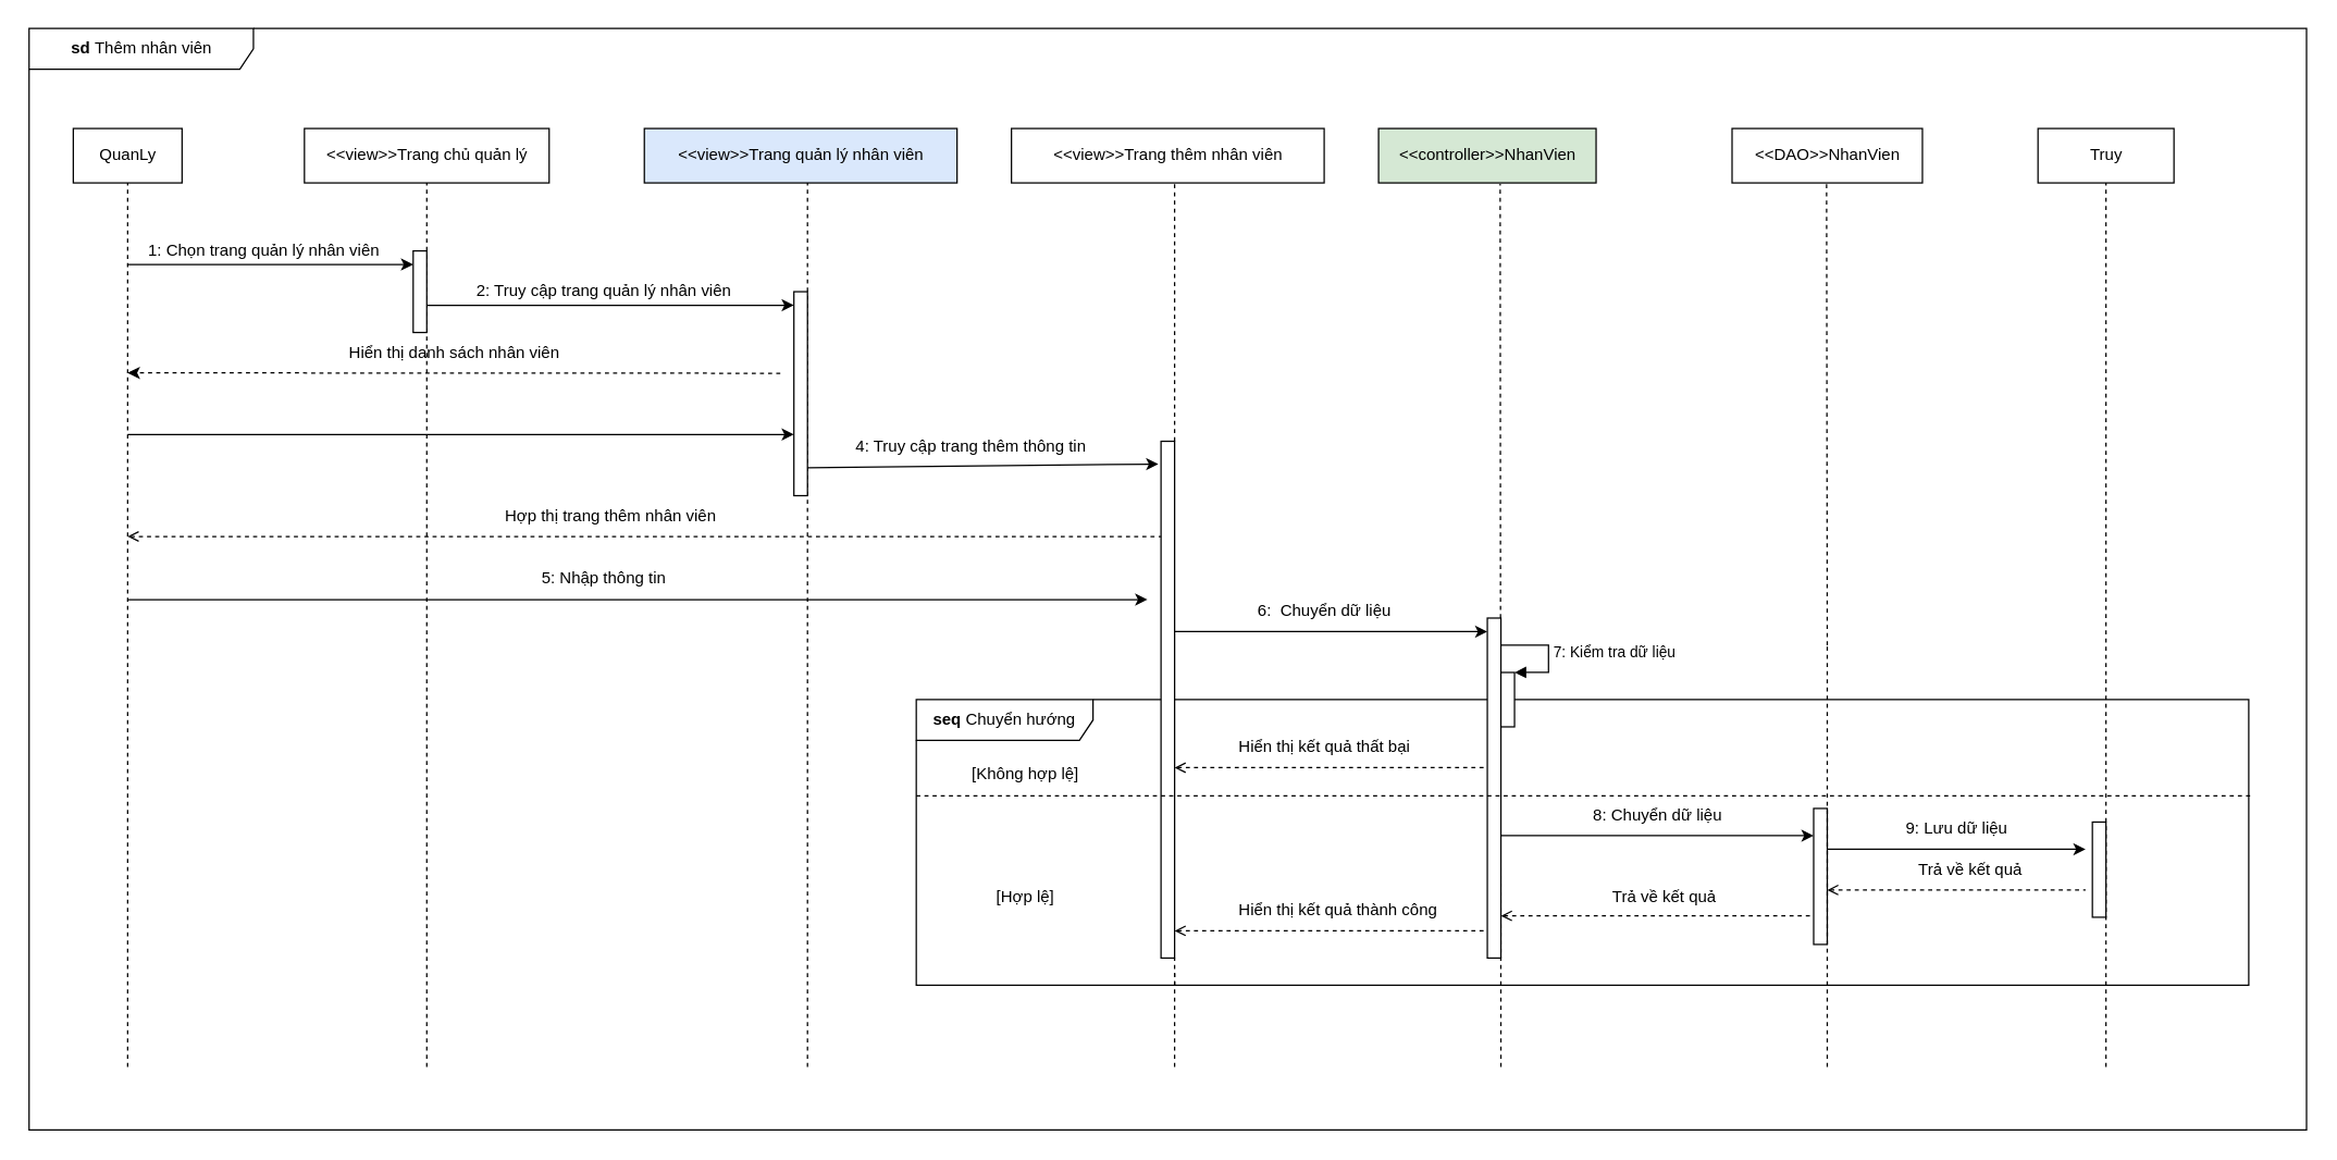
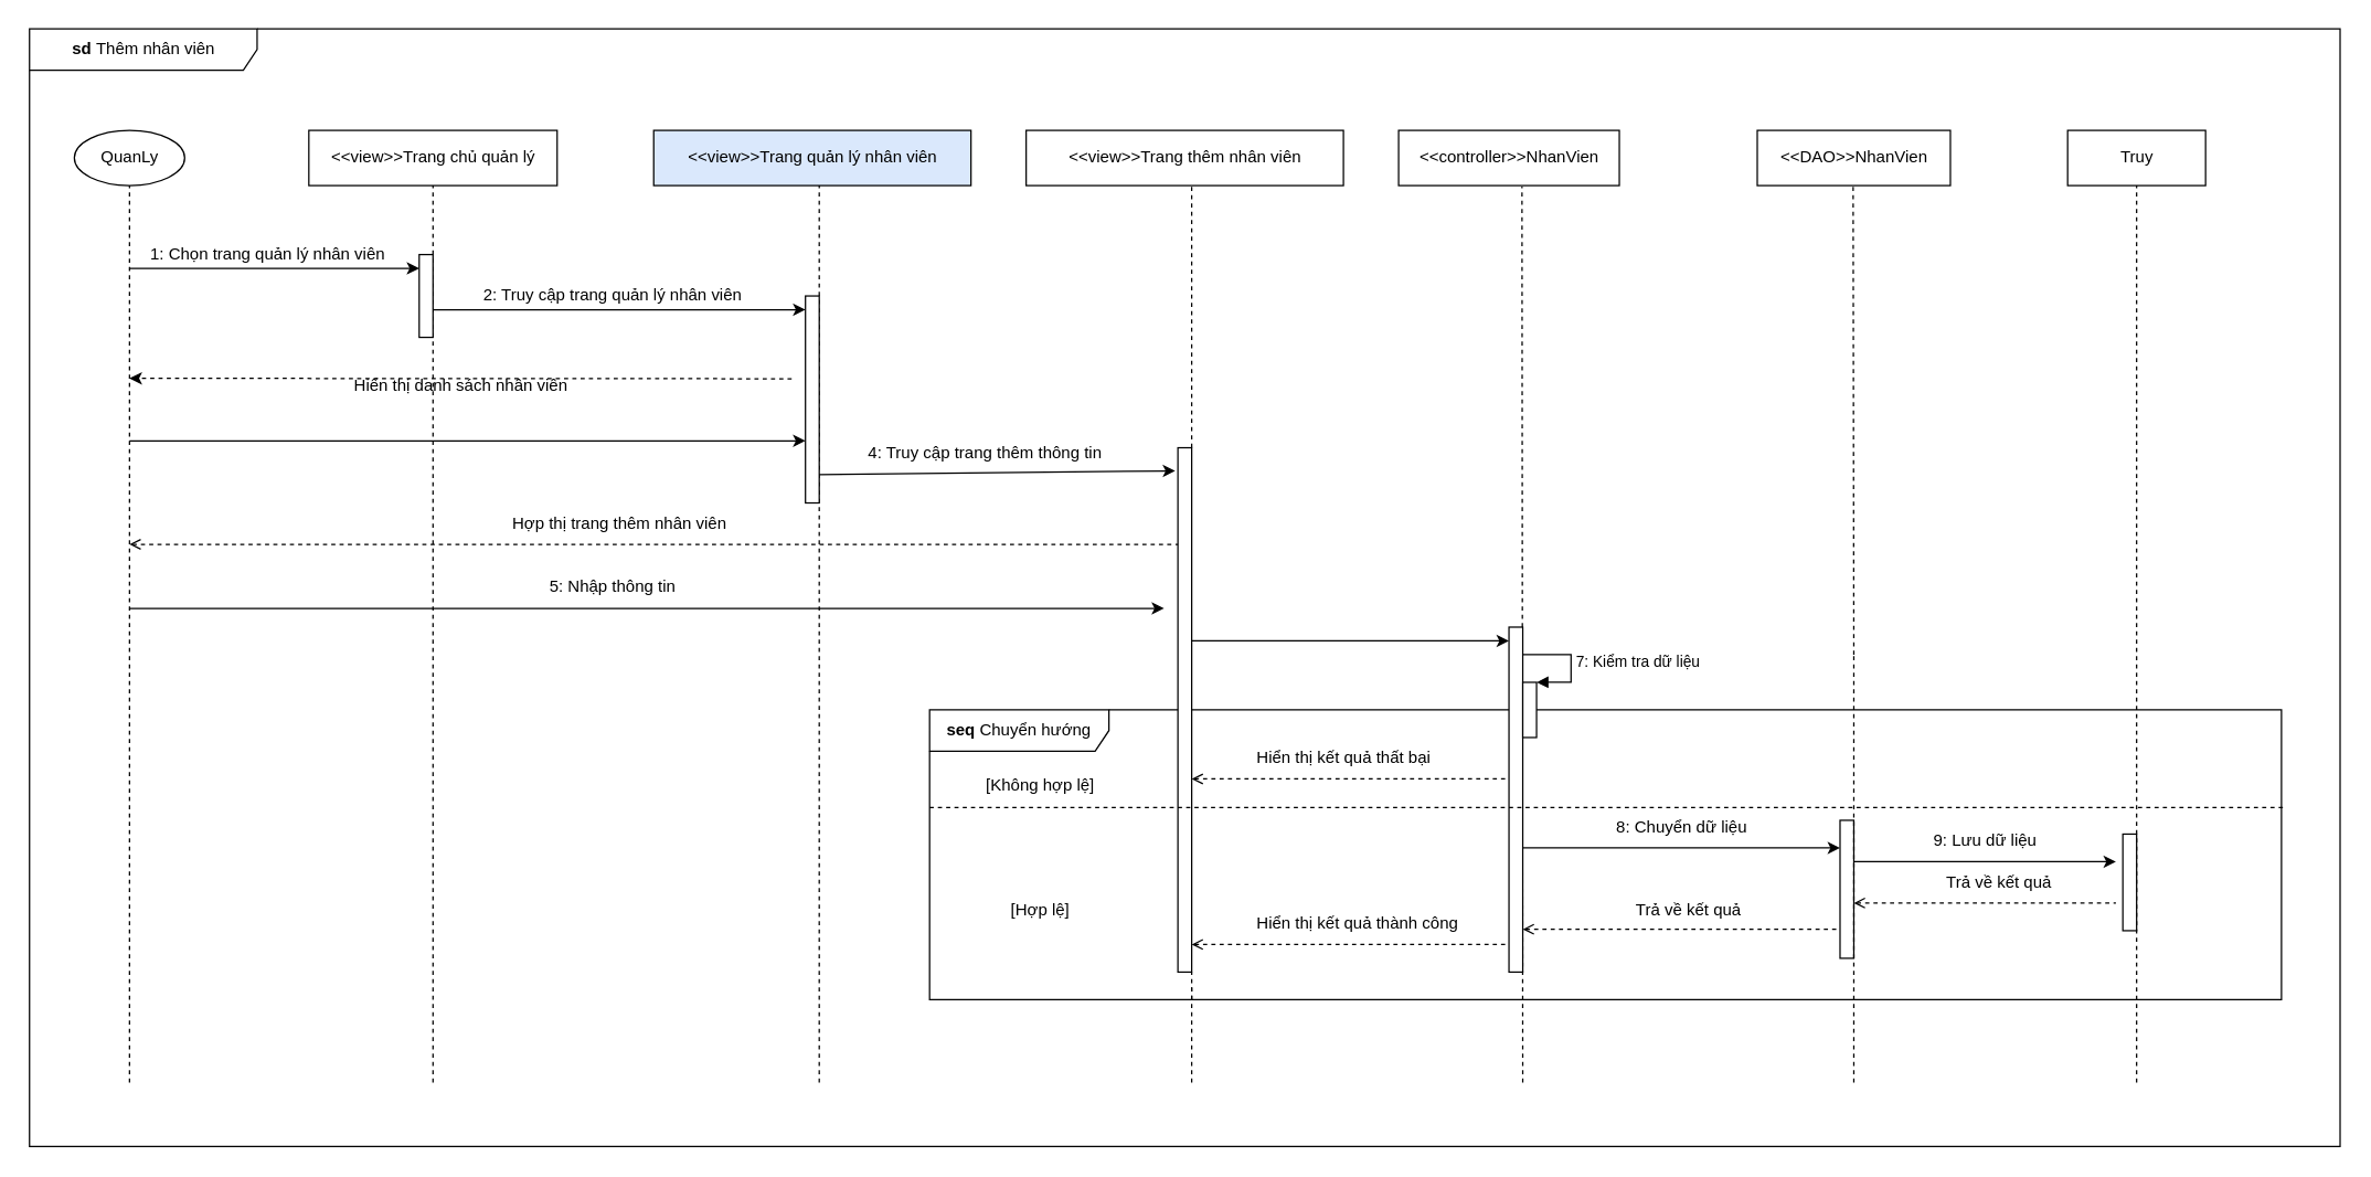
  <mxCell id="0" />
  <mxCell id="1" parent="0" />
  <mxCell id="2" value="&lt;b&gt;seq&lt;/b&gt; Chuyển hướng" style="shape=umlFrame;whiteSpace=wrap;html=1;width=130;height=30;" parent="1" vertex="1"><mxGeometry x="673" y="514" width="980" height="210" as="geometry" /></mxCell>
  <mxCell id="3" value="&lt;b&gt;sd &lt;/b&gt;Thêm nhân viên" style="shape=umlFrame;whiteSpace=wrap;html=1;width=165;height=30;" parent="1" vertex="1"><mxGeometry x="20.5" y="20.45" width="1675" height="810" as="geometry" /></mxCell>
  <mxCell id="4" value="&amp;lt;&amp;lt;view&amp;gt;&amp;gt;Trang chủ quản lý" style="html=1;" parent="1" vertex="1"><mxGeometry x="223" y="94" width="180" height="40" as="geometry" /></mxCell>
- <mxCell id="5" value="&amp;lt;&amp;lt;controller&amp;gt;&amp;gt;NhanVien" style="html=1;fillColor=#d5e8d4;" parent="1" vertex="1"><mxGeometry x="1013" y="94" width="160" height="40" as="geometry" /></mxCell>
+ <mxCell id="5" value="&amp;lt;&amp;lt;controller&amp;gt;&amp;gt;NhanVien" style="html=1;" parent="1" vertex="1"><mxGeometry x="1013" y="94" width="160" height="40" as="geometry" /></mxCell>
  <mxCell id="6" value="&amp;lt;&amp;lt;DAO&amp;gt;&amp;gt;NhanVien" style="html=1;" parent="1" vertex="1"><mxGeometry x="1273" y="94" width="140" height="40" as="geometry" /></mxCell>
  <mxCell id="7" value="Truy" style="html=1;" parent="1" vertex="1"><mxGeometry x="1498" y="94" width="100" height="40" as="geometry" /></mxCell>
  <mxCell id="8" value="" style="endArrow=none;dashed=1;html=1;rounded=0;entryX=0.5;entryY=1;entryDx=0;entryDy=0;" parent="1" target="58" edge="1"><mxGeometry width="50" height="50" relative="1" as="geometry"><mxPoint x="93" y="784" as="sourcePoint" /><mxPoint x="93" y="164" as="targetPoint" /></mxGeometry></mxCell>
  <mxCell id="9" value="" style="endArrow=classic;html=1;rounded=0;entryX=0;entryY=0.167;entryDx=0;entryDy=0;entryPerimeter=0;" parent="1" target="12" edge="1"><mxGeometry width="50" height="50" relative="1" as="geometry"><mxPoint x="93" y="194" as="sourcePoint" /><mxPoint x="283" y="195" as="targetPoint" /></mxGeometry></mxCell>
  <mxCell id="10" value="" style="endArrow=none;dashed=1;html=1;rounded=0;entryX=0.5;entryY=1;entryDx=0;entryDy=0;" parent="1" target="4" edge="1"><mxGeometry width="50" height="50" relative="1" as="geometry"><mxPoint x="313" y="784" as="sourcePoint" /><mxPoint x="343" y="184" as="targetPoint" /></mxGeometry></mxCell>
  <mxCell id="11" value="1: Chọn trang quản lý nhân viên" style="text;html=1;align=center;verticalAlign=middle;resizable=0;points=[];autosize=1;strokeColor=none;fillColor=none;" parent="1" vertex="1"><mxGeometry x="98" y="169" width="190" height="30" as="geometry" /></mxCell>
  <mxCell id="12" value="" style="html=1;points=[];perimeter=orthogonalPerimeter;" parent="1" vertex="1"><mxGeometry x="303" y="184" width="10" height="60" as="geometry" /></mxCell>
  <mxCell id="13" value="" style="endArrow=classic;html=1;rounded=0;" parent="1" edge="1"><mxGeometry width="50" height="50" relative="1" as="geometry"><mxPoint x="313" y="224" as="sourcePoint" /><mxPoint x="583" y="224" as="targetPoint" /></mxGeometry></mxCell>
  <mxCell id="14" value="" style="endArrow=none;dashed=1;html=1;rounded=0;entryX=0.559;entryY=1.017;entryDx=0;entryDy=0;entryPerimeter=0;" parent="1" target="5" edge="1"><mxGeometry width="50" height="50" relative="1" as="geometry"><mxPoint x="1103" y="784" as="sourcePoint" /><mxPoint x="1095.25" y="134" as="targetPoint" /></mxGeometry></mxCell>
  <mxCell id="15" value="" style="endArrow=none;dashed=1;html=1;rounded=0;entryX=0.5;entryY=1;entryDx=0;entryDy=0;startArrow=none;" parent="1" edge="1"><mxGeometry width="50" height="50" relative="1" as="geometry"><mxPoint x="1343" y="474" as="sourcePoint" /><mxPoint x="1342.5" y="134" as="targetPoint" /></mxGeometry></mxCell>
  <mxCell id="16" value="" style="endArrow=none;dashed=1;html=1;rounded=0;entryX=0.5;entryY=1;entryDx=0;entryDy=0;startArrow=none;" parent="1" target="7" edge="1"><mxGeometry width="50" height="50" relative="1" as="geometry"><mxPoint x="1548" y="784" as="sourcePoint" /><mxPoint x="1598" y="254" as="targetPoint" /></mxGeometry></mxCell>
  <mxCell id="17" value="" style="html=1;points=[];perimeter=orthogonalPerimeter;" parent="1" vertex="1"><mxGeometry x="1093" y="454" width="10" height="250" as="geometry" /></mxCell>
  <mxCell id="18" value="&amp;lt;&amp;lt;view&amp;gt;&amp;gt;Trang quản lý nhân viên" style="html=1;fillColor=#dae8fc;" parent="1" vertex="1"><mxGeometry x="473" y="94" width="230" height="40" as="geometry" /></mxCell>
  <mxCell id="19" value="" style="endArrow=none;dashed=1;html=1;rounded=0;" parent="1" edge="1"><mxGeometry width="50" height="50" relative="1" as="geometry"><mxPoint x="593" y="784" as="sourcePoint" /><mxPoint x="593" y="134" as="targetPoint" /></mxGeometry></mxCell>
  <mxCell id="20" value="" style="html=1;points=[];perimeter=orthogonalPerimeter;" parent="1" vertex="1"><mxGeometry x="1333" y="594" width="10" height="100" as="geometry" /></mxCell>
  <mxCell id="21" value="" style="endArrow=none;dashed=1;html=1;rounded=0;" parent="1" edge="1"><mxGeometry width="50" height="50" relative="1" as="geometry"><mxPoint x="1343" y="784" as="sourcePoint" /><mxPoint x="1343" y="473" as="targetPoint" /></mxGeometry></mxCell>
  <mxCell id="22" value="2: Truy cập trang quản lý nhân viên" style="text;html=1;align=center;verticalAlign=middle;resizable=0;points=[];autosize=1;strokeColor=none;fillColor=none;" parent="1" vertex="1"><mxGeometry x="338" y="199" width="210" height="30" as="geometry" /></mxCell>
  <mxCell id="23" value="" style="html=1;points=[];perimeter=orthogonalPerimeter;" parent="1" vertex="1"><mxGeometry x="1538" y="604" width="10" height="70" as="geometry" /></mxCell>
  <mxCell id="24" value="" style="endArrow=classic;html=1;rounded=0;dashed=1;" parent="1" edge="1"><mxGeometry width="50" height="50" relative="1" as="geometry"><mxPoint x="573" y="274" as="sourcePoint" /><mxPoint x="93" y="273.68" as="targetPoint" /></mxGeometry></mxCell>
  <mxCell id="25" value="" style="html=1;points=[];perimeter=orthogonalPerimeter;" parent="1" vertex="1"><mxGeometry x="583" y="214" width="10" height="150" as="geometry" /></mxCell>
- <mxCell id="26" value="Hiển thị danh sách nhân viên" style="text;html=1;align=center;verticalAlign=middle;resizable=0;points=[];autosize=1;strokeColor=none;fillColor=none;" parent="1" vertex="1"><mxGeometry x="243" y="244" width="180" height="30" as="geometry" /></mxCell>
+ <mxCell id="26" value="Hiển thị danh sách nhân viên" style="text;html=1;align=center;verticalAlign=middle;resizable=0;points=[];autosize=1;strokeColor=none;fillColor=none;" parent="1" vertex="1"><mxGeometry x="243" y="264" width="180" height="30" as="geometry" /></mxCell>
  <mxCell id="27" value="" style="endArrow=classic;html=1;rounded=0;" parent="1" edge="1"><mxGeometry width="50" height="50" relative="1" as="geometry"><mxPoint x="93" y="319" as="sourcePoint" /><mxPoint x="583" y="319" as="targetPoint" /></mxGeometry></mxCell>
  <mxCell id="28" value="" style="endArrow=classic;html=1;rounded=0;exitX=1.346;exitY=0.695;exitDx=0;exitDy=0;exitPerimeter=0;" parent="1" edge="1"><mxGeometry width="50" height="50" relative="1" as="geometry"><mxPoint x="1343" y="624" as="sourcePoint" /><mxPoint x="1533" y="624" as="targetPoint" /></mxGeometry></mxCell>
  <mxCell id="29" value="&amp;lt;&amp;lt;view&amp;gt;&amp;gt;Trang thêm nhân viên" style="html=1;" parent="1" vertex="1"><mxGeometry x="743" y="94" width="230" height="40" as="geometry" /></mxCell>
  <mxCell id="30" value="" style="endArrow=none;dashed=1;html=1;rounded=0;startArrow=none;" parent="1" source="31" edge="1"><mxGeometry width="50" height="50" relative="1" as="geometry"><mxPoint x="863" y="544" as="sourcePoint" /><mxPoint x="863" y="134" as="targetPoint" /></mxGeometry></mxCell>
  <mxCell id="31" value="" style="html=1;points=[];perimeter=orthogonalPerimeter;" parent="1" vertex="1"><mxGeometry x="853" y="324" width="10" height="380" as="geometry" /></mxCell>
  <mxCell id="32" value="" style="endArrow=none;dashed=1;html=1;rounded=0;" parent="1" edge="1"><mxGeometry width="50" height="50" relative="1" as="geometry"><mxPoint x="863" y="724" as="sourcePoint" /><mxPoint x="863" y="714" as="targetPoint" /></mxGeometry></mxCell>
  <mxCell id="33" value="" style="endArrow=classic;html=1;rounded=0;" parent="1" edge="1"><mxGeometry width="50" height="50" relative="1" as="geometry"><mxPoint x="93" y="440.45" as="sourcePoint" /><mxPoint x="843" y="440.45" as="targetPoint" /></mxGeometry></mxCell>
  <mxCell id="34" value="5: Nhập thông tin" style="text;html=1;align=center;verticalAlign=middle;resizable=0;points=[];autosize=1;strokeColor=none;fillColor=none;" parent="1" vertex="1"><mxGeometry x="388" y="415.45" width="110" height="20" as="geometry" /></mxCell>
  <mxCell id="35" value="" style="endArrow=classic;html=1;rounded=0;" parent="1" edge="1"><mxGeometry width="50" height="50" relative="1" as="geometry"><mxPoint x="863" y="464" as="sourcePoint" /><mxPoint x="1093" y="464" as="targetPoint" /></mxGeometry></mxCell>
- <mxCell id="36" value="6:&amp;nbsp; Chuyển dữ liệu" style="text;html=1;align=center;verticalAlign=middle;resizable=0;points=[];autosize=1;strokeColor=none;fillColor=none;" parent="1" vertex="1"><mxGeometry x="913" y="434" width="120" height="30" as="geometry" /></mxCell>
  <mxCell id="37" value="" style="html=1;points=[];perimeter=orthogonalPerimeter;" parent="1" vertex="1"><mxGeometry x="1103" y="494" width="10" height="40" as="geometry" /></mxCell>
  <mxCell id="38" value="7: Kiểm tra dữ liệu&amp;nbsp;" style="edgeStyle=orthogonalEdgeStyle;html=1;align=left;spacingLeft=2;endArrow=block;rounded=0;entryX=1;entryY=0;" parent="1" target="37" edge="1"><mxGeometry relative="1" as="geometry"><mxPoint x="1103" y="474" as="sourcePoint" /><Array as="points"><mxPoint x="1138" y="474" /><mxPoint x="1138" y="494" /></Array></mxGeometry></mxCell>
  <mxCell id="39" value="" style="endArrow=none;dashed=1;html=1;rounded=0;startArrow=open;startFill=0;entryX=0;entryY=0.769;entryDx=0;entryDy=0;entryPerimeter=0;" parent="1" edge="1"><mxGeometry width="50" height="50" relative="1" as="geometry"><mxPoint x="863" y="564" as="sourcePoint" /><mxPoint x="1093" y="564" as="targetPoint" /></mxGeometry></mxCell>
  <mxCell id="40" value="Hiển thị kết quả thất bại" style="text;html=1;align=center;verticalAlign=middle;resizable=0;points=[];autosize=1;strokeColor=none;fillColor=none;" parent="1" vertex="1"><mxGeometry x="898" y="534" width="150" height="30" as="geometry" /></mxCell>
  <mxCell id="41" value="" style="endArrow=classic;html=1;rounded=0;exitX=1.346;exitY=0.695;exitDx=0;exitDy=0;exitPerimeter=0;" parent="1" edge="1"><mxGeometry width="50" height="50" relative="1" as="geometry"><mxPoint x="1103" y="614" as="sourcePoint" /><mxPoint x="1333" y="614" as="targetPoint" /></mxGeometry></mxCell>
  <mxCell id="42" value="8: Chuyển dữ liệu" style="text;html=1;align=center;verticalAlign=middle;resizable=0;points=[];autosize=1;strokeColor=none;fillColor=none;" parent="1" vertex="1"><mxGeometry x="1158" y="584" width="120" height="30" as="geometry" /></mxCell>
  <mxCell id="43" value="9: Lưu dữ liệu" style="text;html=1;align=center;verticalAlign=middle;resizable=0;points=[];autosize=1;strokeColor=none;fillColor=none;" parent="1" vertex="1"><mxGeometry x="1388" y="594" width="100" height="30" as="geometry" /></mxCell>
  <mxCell id="44" value="" style="endArrow=none;dashed=1;html=1;rounded=0;startArrow=open;startFill=0;" parent="1" edge="1"><mxGeometry width="50" height="50" relative="1" as="geometry"><mxPoint x="1343" y="654" as="sourcePoint" /><mxPoint x="1533" y="654" as="targetPoint" /></mxGeometry></mxCell>
  <mxCell id="45" value="Trả về kết quả" style="text;html=1;align=center;verticalAlign=middle;resizable=0;points=[];autosize=1;strokeColor=none;fillColor=none;" parent="1" vertex="1"><mxGeometry x="1398" y="624" width="100" height="30" as="geometry" /></mxCell>
  <mxCell id="46" value="" style="endArrow=none;dashed=1;html=1;rounded=0;startArrow=open;startFill=0;" parent="1" edge="1"><mxGeometry width="50" height="50" relative="1" as="geometry"><mxPoint x="1103" y="673" as="sourcePoint" /><mxPoint x="1333" y="673" as="targetPoint" /></mxGeometry></mxCell>
  <mxCell id="47" value="Trả về kết quả" style="text;html=1;align=center;verticalAlign=middle;resizable=0;points=[];autosize=1;strokeColor=none;fillColor=none;" parent="1" vertex="1"><mxGeometry x="1173" y="644" width="100" height="30" as="geometry" /></mxCell>
  <mxCell id="48" value="" style="endArrow=none;dashed=1;html=1;rounded=0;startArrow=open;startFill=0;" parent="1" edge="1"><mxGeometry width="50" height="50" relative="1" as="geometry"><mxPoint x="863" y="684" as="sourcePoint" /><mxPoint x="1093" y="684" as="targetPoint" /></mxGeometry></mxCell>
  <mxCell id="49" value="Hiển thị kết quả thành công" style="text;html=1;align=center;verticalAlign=middle;resizable=0;points=[];autosize=1;strokeColor=none;fillColor=none;" parent="1" vertex="1"><mxGeometry x="898" y="654" width="170" height="30" as="geometry" /></mxCell>
  <mxCell id="50" value="[Hợp lệ]" style="text;html=1;align=center;verticalAlign=middle;resizable=0;points=[];autosize=1;strokeColor=none;fillColor=none;" parent="1" vertex="1"><mxGeometry x="718" y="644" width="70" height="30" as="geometry" /></mxCell>
  <mxCell id="51" value="[Không hợp lệ]" style="text;html=1;align=center;verticalAlign=middle;resizable=0;points=[];autosize=1;strokeColor=none;fillColor=none;" parent="1" vertex="1"><mxGeometry x="703" y="554" width="100" height="30" as="geometry" /></mxCell>
  <mxCell id="52" value="" style="endArrow=none;dashed=1;html=1;rounded=0;entryX=1.004;entryY=0.337;entryDx=0;entryDy=0;entryPerimeter=0;exitX=0;exitY=0.337;exitDx=0;exitDy=0;exitPerimeter=0;" parent="1" source="2" target="2" edge="1"><mxGeometry width="50" height="50" relative="1" as="geometry"><mxPoint x="853" y="704" as="sourcePoint" /><mxPoint x="903" y="654" as="targetPoint" /></mxGeometry></mxCell>
  <mxCell id="53" value="" style="endArrow=classic;html=1;rounded=0;entryX=-0.195;entryY=0.044;entryDx=0;entryDy=0;entryPerimeter=0;" parent="1" target="31" edge="1"><mxGeometry width="50" height="50" relative="1" as="geometry"><mxPoint x="593" y="343.47" as="sourcePoint" /><mxPoint x="843" y="343.47" as="targetPoint" /></mxGeometry></mxCell>
  <mxCell id="54" value="4: Truy cập trang thêm thông tin" style="text;html=1;align=center;verticalAlign=middle;resizable=0;points=[];autosize=1;strokeColor=none;fillColor=none;" parent="1" vertex="1"><mxGeometry x="618" y="313.47" width="190" height="30" as="geometry" /></mxCell>
  <mxCell id="55" value="" style="endArrow=none;dashed=1;html=1;rounded=0;startArrow=open;startFill=0;entryX=0;entryY=0.769;entryDx=0;entryDy=0;entryPerimeter=0;" parent="1" edge="1"><mxGeometry width="50" height="50" relative="1" as="geometry"><mxPoint x="93" y="394" as="sourcePoint" /><mxPoint x="853" y="394" as="targetPoint" /></mxGeometry></mxCell>
  <mxCell id="56" value="Hợp thị trang thêm nhân viên" style="text;html=1;align=center;verticalAlign=middle;resizable=0;points=[];autosize=1;strokeColor=none;fillColor=none;" parent="1" vertex="1"><mxGeometry x="358" y="364" width="180" height="30" as="geometry" /></mxCell>
  <mxCell id="57" value="" style="endArrow=none;dashed=1;html=1;rounded=0;startArrow=none;" parent="1" edge="1"><mxGeometry width="50" height="50" relative="1" as="geometry"><mxPoint x="863" y="784" as="sourcePoint" /><mxPoint x="863" y="704" as="targetPoint" /></mxGeometry></mxCell>
- <mxCell id="58" value="QuanLy" style="html=1;" parent="1" vertex="1"><mxGeometry x="53" y="94" width="80" height="40" as="geometry" /></mxCell>
+ <mxCell id="58" value="QuanLy" style="ellipse;html=1;" parent="1" vertex="1"><mxGeometry x="53" y="94" width="80" height="40" as="geometry" /></mxCell>
